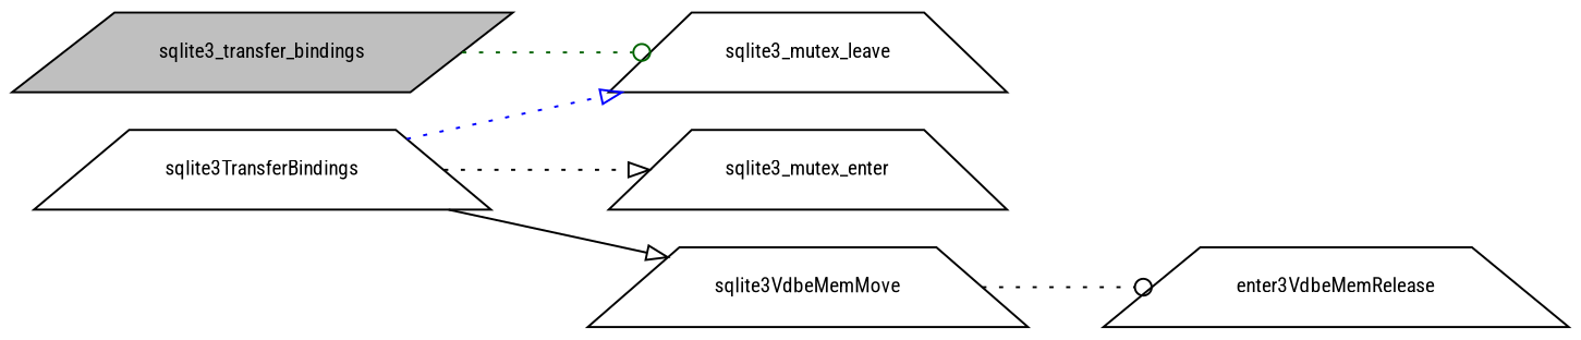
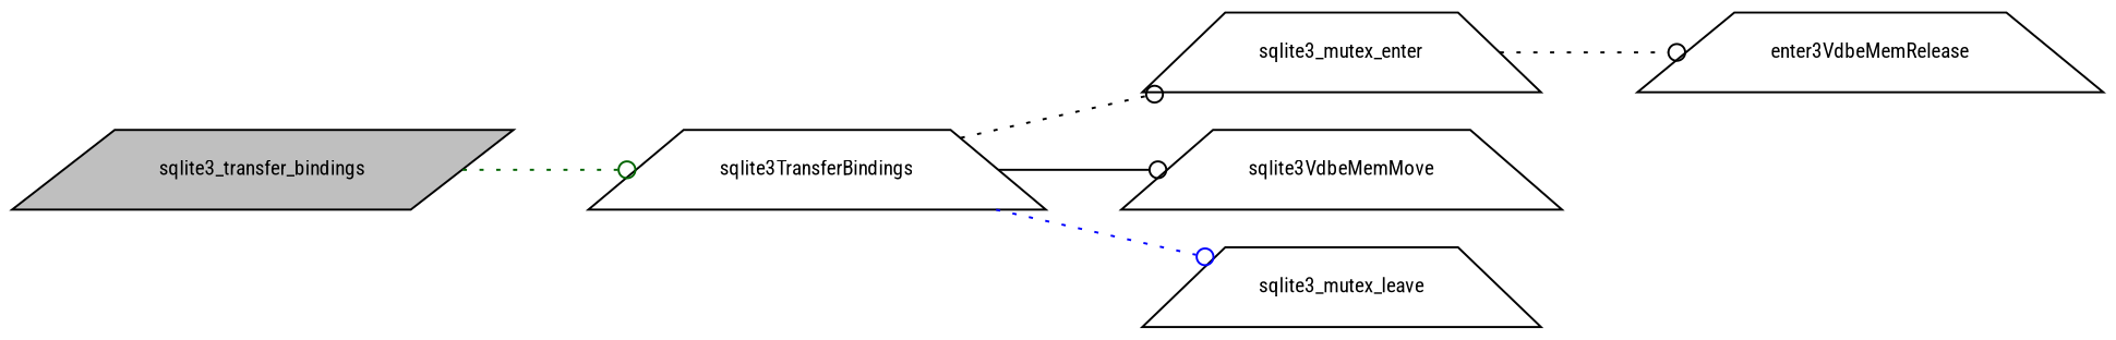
  digraph {
    fontname="Roboto Condensed"
    rankdir=LR
    node [color=black fillcolor=white fontname="Roboto Condensed" fontsize=10 shape=trapezium style=filled]
    edge [arrowhead=odot color=black fontname="Roboto Condensed" fontsize=10 labelfontname=Helvetica labelfontsize=10 style=dotted]
    n1 [fillcolor=grey75 fontcolor=black height=0.2 label=sqlite3_transfer_bindings shape=parallelogram width=0.4]
    n2 [height=0.2 label=sqlite3TransferBindings width=0.4]
    n3 [height=0.2 label=sqlite3_mutex_enter width=0.4]
    n4 [height=0.2 label=sqlite3VdbeMemMove width=0.4]
    n5 [height=0.2 label=sqlite3_mutex_leave width=0.4]
    n6 [height=0.2 label=enter3VdbeMemRelease width=0.4]
-   n1 -> n5 [color=darkgreen]
-   n2 -> n3 [arrowhead=onormal]
-   n2 -> n4 [arrowhead=onormal style=solid]
-   n2 -> n5 [arrowhead=onormal color=blue]
-   n4 -> n6
+   n1 -> n2 [color=darkgreen]
+   n2 -> n3
+   n2 -> n4 [style=solid]
+   n2 -> n5 [color=blue]
+   n3 -> n6
  }
